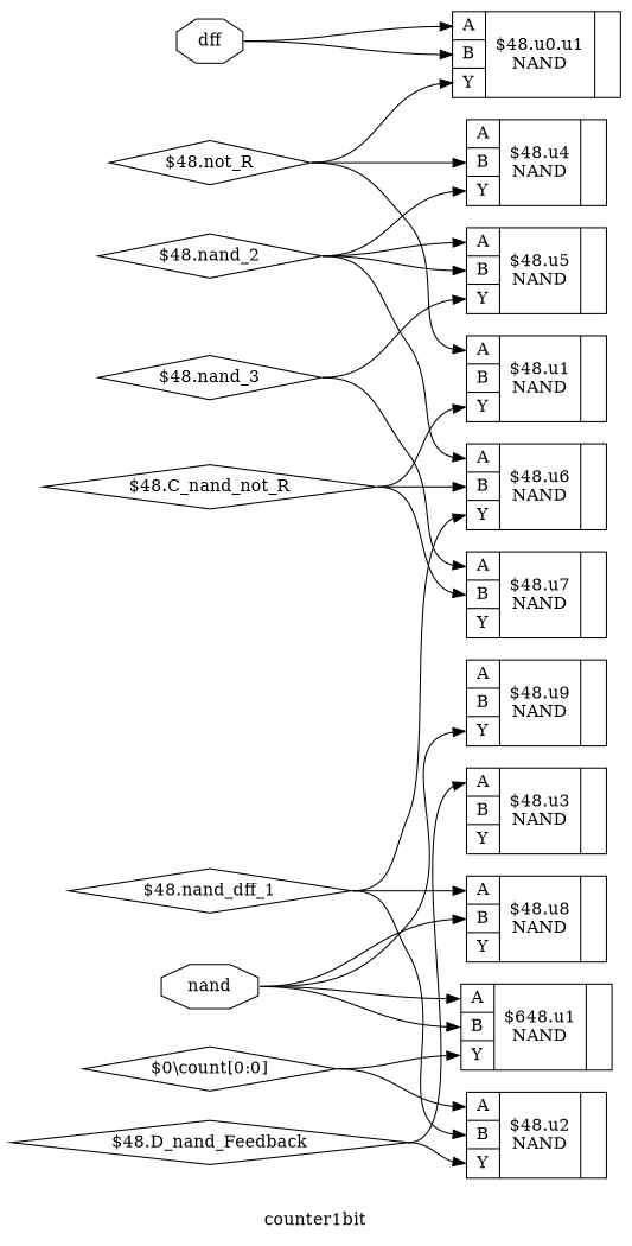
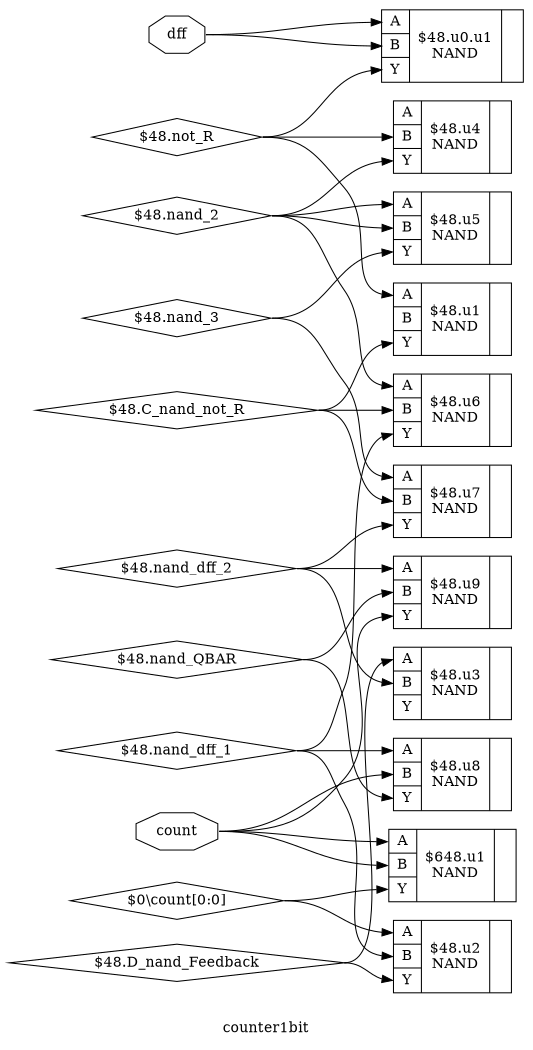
  digraph {
    label=counter1bit
    rankdir=LR
    remincross=true
    node [shape=record]
    edge [color=black headport="p14:w" tailport=e]
    n1 [label="{{<p14> A|<p15> B|<p16> Y}|$48.u1\nNAND|{}}"]
-   n2 [color=black fontcolor=black label=nand shape=octagon]
+   n2 [color=black fontcolor=black label=count shape=octagon]
    n3 [label="{{<p14> A|<p15> B|<p16> Y}|$648.u1\nNAND|{}}"]
    n4 [label="{{<p14> A|<p15> B|<p16> Y}|$48.u8\nNAND|{}}"]
    n5 [label="{{<p14> A|<p15> B|<p16> Y}|$48.u9\nNAND|{}}"]
    n6 [color=black fontcolor=black label=dff shape=octagon]
    n7 [label="{{<p14> A|<p15> B|<p16> Y}|$48.u0.u1\nNAND|{}}"]
    n8 [label="{{<p14> A|<p15> B|<p16> Y}|$48.u2\nNAND|{}}"]
    n9 [label="{{<p14> A|<p15> B|<p16> Y}|$48.u3\nNAND|{}}"]
    n10 [label="{{<p14> A|<p15> B|<p16> Y}|$48.u4\nNAND|{}}"]
    n11 [label="{{<p14> A|<p15> B|<p16> Y}|$48.u5\nNAND|{}}"]
    n12 [label="{{<p14> A|<p15> B|<p16> Y}|$48.u6\nNAND|{}}"]
    n13 [label="{{<p14> A|<p15> B|<p16> Y}|$48.u7\nNAND|{}}"]
    n14 [label="$0\\count[0:0]" shape=diamond]
    n15 [label="$48.not_R" shape=diamond]
    n16 [label="$48.C_nand_not_R" shape=diamond]
    n17 [label="$48.D_nand_Feedback" shape=diamond]
    n18 [label="$48.nand_2" shape=diamond]
    n19 [label="$48.nand_3" shape=diamond]
+   n20 [label="$48.nand_QBAR" shape=diamond]
    n21 [label="$48.nand_dff_1" shape=diamond]
+   n22 [label="$48.nand_dff_2" shape=diamond]
    n2 -> n3
    n2 -> n3 [headport="p15:w"]
    n2 -> n4 [headport="p15:w"]
    n2 -> n5 [headport="p16:w"]
    n6 -> n7
    n6 -> n7 [headport="p15:w"]
    n14 -> n3 [headport="p16:w"]
    n14 -> n8
    n15 -> n1
    n15 -> n7 [headport="p16:w"]
    n15 -> n10 [headport="p15:w"]
    n16 -> n1 [headport="p16:w"]
    n16 -> n12 [headport="p15:w"]
    n16 -> n13 [headport="p15:w"]
    n17 -> n8 [headport="p16:w"]
    n17 -> n9
    n18 -> n10 [headport="p16:w"]
    n18 -> n11
    n18 -> n11 [headport="p15:w"]
    n18 -> n12
    n19 -> n11 [headport="p16:w"]
    n19 -> n13
+   n20 -> n4 [headport="p16:w"]
+   n20 -> n5 [headport="p15:w"]
    n21 -> n4
    n21 -> n8 [headport="p15:w"]
    n21 -> n12 [headport="p16:w"]
+   n22 -> n5
+   n22 -> n9 [headport="p15:w"]
+   n22 -> n13 [headport="p16:w"]
  }
